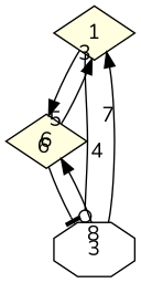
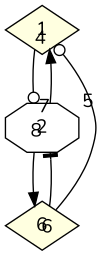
  digraph {
    fontname=Nunito
    node [fillcolor=lightyellow fontname=Nunito shape=diamond style=filled]
    edge [arrowhead=normal fontname=Nunito labelangle=-10 labeldistance=4.75]
    1
    n2 [label=6]
-   3 [fillcolor=white shape=octagon]
-   1 -> n2 [headlabel=3]
+   3 [fillcolor=white shape=octagon label=2]
    1 -> 3 [arrowhead=odot headlabel=4]
-   n2 -> 1 [headlabel=5]
+   n2 -> 1 [arrowhead=odot headlabel=5]
    n2 -> 3 [arrowhead=tee headlabel=6 labelangle=-7 labeldistance=5.5]
    3 -> 1 [headlabel=7 labeldistance=4.25]
    3 -> n2 [headlabel=8 labelangle=-7 labeldistance=5.5]
  }
